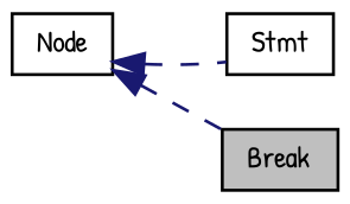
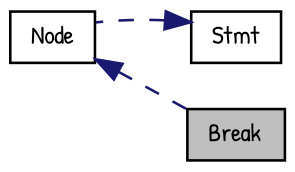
  digraph {
    fontname="Patrick Hand"
    rankdir=LR
    node [color=black fillcolor=white fontname="Patrick Hand" fontsize=10 shape=record style=filled]
    edge [color=midnightblue dir=back fontname="Patrick Hand" fontsize=10 labelfontname=Helvetica labelfontsize=10 style=dashed]
    n1 [fillcolor=grey75 fontcolor=black height=0.2 label=Break width=0.4]
    n2 [height=0.2 label=Stmt width=0.4]
    n3 [height=0.2 label="Node" width=0.4]
    n3 -> n1
-   n3 -> n2
+   n2 -> n3
  }
